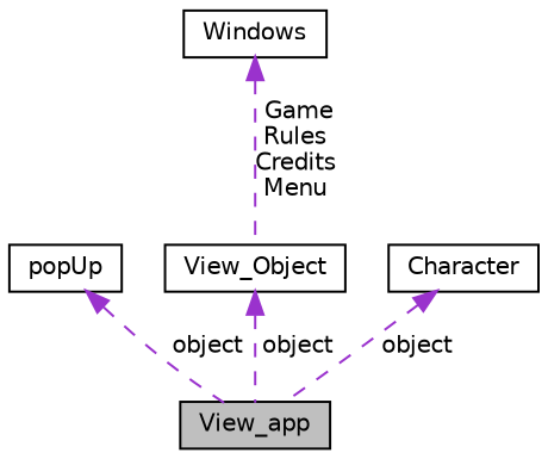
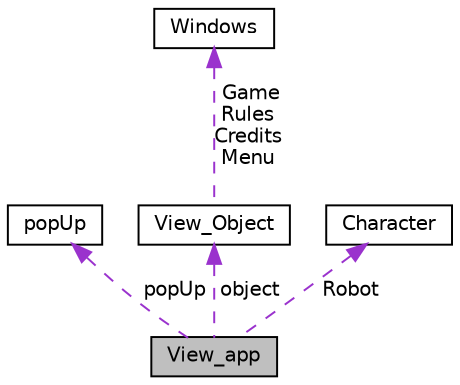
  digraph {
    node [color=black fillcolor=white fontname=Helvetica fontsize=10 shape=record style=filled]
    edge [color=darkorchid3 dir=back fontname=Helvetica fontsize=10 labelfontname=Helvetica labelfontsize=10 style=dashed]
    n1 [fillcolor=grey75 fontcolor=black height=0.2 label=View_app width=0.4]
    n2 [height=0.2 label=popUp width=0.4]
    n3 [height=0.2 label=Windows width=0.4]
    n4 [height=0.2 label=View_Object width=0.4]
    n5 [height=0.2 label=Character width=0.4]
-   n2 -> n1 [label=" object"]
+   n2 -> n1 [label=" popUp"]
    n3 -> n4 [label=" Game\nRules\nCredits\nMenu"]
    n4 -> n1 [label=" object"]
-   n5 -> n1 [label=" object"]
+   n5 -> n1 [label=" Robot"]
  }
